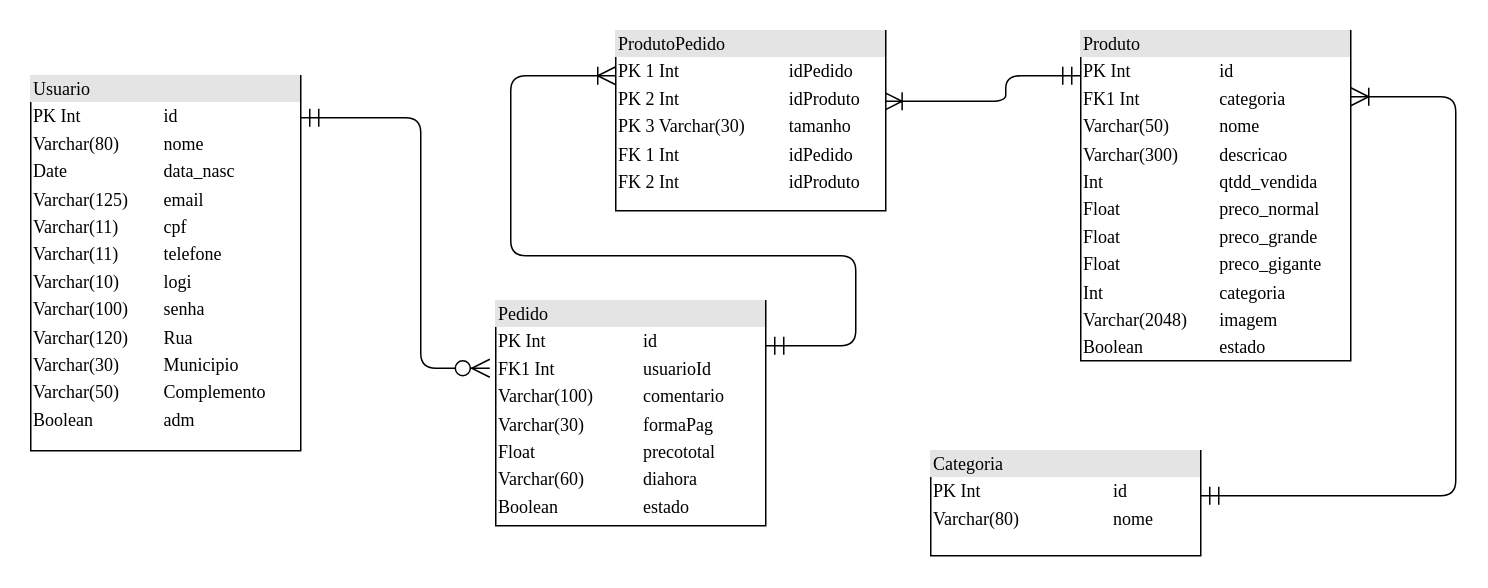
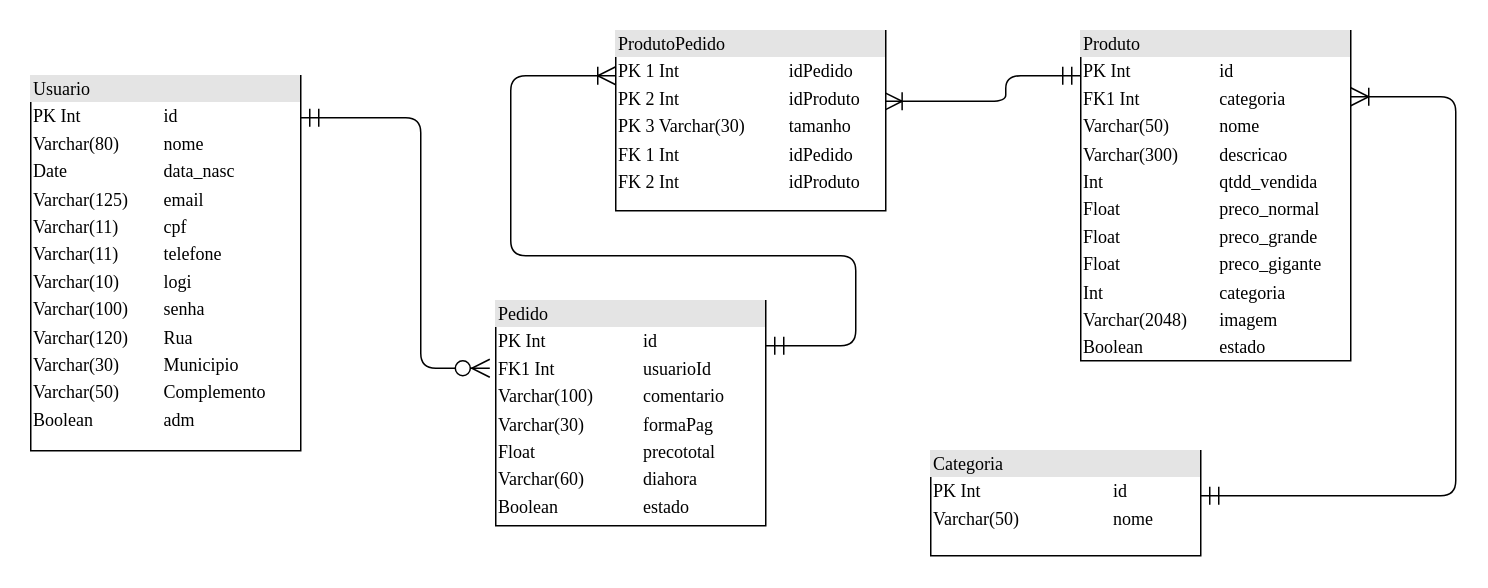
  <mxCell id="0" />
  <mxCell id="1" parent="0" />
  <mxCell id="2" style="edgeStyle=orthogonalEdgeStyle;html=1;labelBackgroundColor=none;startArrow=ERmandOne;endArrow=ERzeroToMany;fontFamily=Verdana;fontSize=12;align=left;endFill=1;exitX=1;exitY=0.112;exitDx=0;exitDy=0;exitPerimeter=0;endSize=10;startSize=10;entryX=-0.022;entryY=0.3;entryDx=0;entryDy=0;entryPerimeter=0;" parent="1" source="7" target="6" edge="1"><mxGeometry relative="1" as="geometry"><mxPoint x="220" y="80" as="sourcePoint" /><mxPoint x="280" y="250" as="targetPoint" /><Array as="points"><mxPoint x="280" y="78" /><mxPoint x="280" y="245" /></Array></mxGeometry></mxCell>
  <mxCell id="3" style="edgeStyle=orthogonalEdgeStyle;html=1;labelBackgroundColor=none;startArrow=ERmandOne;endArrow=ERoneToMany;fontFamily=Verdana;fontSize=12;align=left;exitX=1;exitY=0.2;exitDx=0;exitDy=0;exitPerimeter=0;endSize=10;startSize=10;entryX=0;entryY=0.25;entryDx=0;entryDy=0;" parent="1" source="6" target="10" edge="1"><mxGeometry relative="1" as="geometry"><Array as="points"><mxPoint x="570" y="230" /><mxPoint x="570" y="170" /><mxPoint x="340" y="170" /><mxPoint x="340" y="50" /></Array><mxPoint x="540" y="230" as="sourcePoint" /><mxPoint x="340" y="90" as="targetPoint" /></mxGeometry></mxCell>
  <mxCell id="4" style="edgeStyle=orthogonalEdgeStyle;html=1;labelBackgroundColor=none;startArrow=ERmandOne;endArrow=ERoneToMany;fontFamily=Verdana;fontSize=12;align=left;endSize=10;startSize=10;" parent="1" target="9" edge="1"><mxGeometry relative="1" as="geometry"><mxPoint x="800" y="330" as="sourcePoint" /><mxPoint x="920" y="70" as="targetPoint" /><Array as="points"><mxPoint x="970" y="330" /><mxPoint x="970" y="64" /></Array></mxGeometry></mxCell>
- <mxCell id="5" value="&lt;div style=&quot;box-sizing: border-box ; width: 100% ; background: #e4e4e4 ; padding: 2px&quot;&gt;Categoria&lt;/div&gt;&lt;table style=&quot;width: 100% ; font-size: 1em&quot; cellpadding=&quot;2&quot; cellspacing=&quot;0&quot;&gt;&lt;tbody&gt;&lt;tr&gt;&lt;td&gt;PK Int&lt;/td&gt;&lt;td&gt;id&lt;/td&gt;&lt;/tr&gt;&lt;tr&gt;&lt;td&gt;Varchar(80)&lt;/td&gt;&lt;td&gt;nome&lt;/td&gt;&lt;/tr&gt;&lt;tr&gt;&lt;td&gt;&lt;/td&gt;&lt;td&gt;&lt;/td&gt;&lt;/tr&gt;&lt;/tbody&gt;&lt;/table&gt;" style="verticalAlign=top;align=left;overflow=fill;html=1;rounded=0;shadow=0;comic=0;labelBackgroundColor=none;strokeWidth=1;fontFamily=Verdana;fontSize=12" parent="1" vertex="1"><mxGeometry x="620" y="300" width="180" height="70" as="geometry" /></mxCell>
+ <mxCell id="5" value="&lt;div style=&quot;box-sizing: border-box ; width: 100% ; background: #e4e4e4 ; padding: 2px&quot;&gt;Categoria&lt;/div&gt;&lt;table style=&quot;width: 100% ; font-size: 1em&quot; cellpadding=&quot;2&quot; cellspacing=&quot;0&quot;&gt;&lt;tbody&gt;&lt;tr&gt;&lt;td&gt;PK Int&lt;/td&gt;&lt;td&gt;id&lt;/td&gt;&lt;/tr&gt;&lt;tr&gt;&lt;td&gt;Varchar(50)&lt;/td&gt;&lt;td&gt;nome&lt;/td&gt;&lt;/tr&gt;&lt;tr&gt;&lt;td&gt;&lt;/td&gt;&lt;td&gt;&lt;/td&gt;&lt;/tr&gt;&lt;/tbody&gt;&lt;/table&gt;" style="verticalAlign=top;align=left;overflow=fill;html=1;rounded=0;shadow=0;comic=0;labelBackgroundColor=none;strokeWidth=1;fontFamily=Verdana;fontSize=12" parent="1" vertex="1"><mxGeometry x="620" y="300" width="180" height="70" as="geometry" /></mxCell>
  <mxCell id="6" value="&lt;div style=&quot;box-sizing: border-box ; width: 100% ; background: #e4e4e4 ; padding: 2px&quot;&gt;Pedido&lt;/div&gt;&lt;table style=&quot;width: 100% ; font-size: 1em&quot; cellpadding=&quot;2&quot; cellspacing=&quot;0&quot;&gt;&lt;tbody&gt;&lt;tr&gt;&lt;td&gt;PK Int&lt;/td&gt;&lt;td&gt;id&lt;/td&gt;&lt;/tr&gt;&lt;tr&gt;&lt;td&gt;FK1 Int&lt;/td&gt;&lt;td&gt;usuarioId&lt;/td&gt;&lt;/tr&gt;&lt;tr&gt;&lt;td&gt;Varchar(100)&lt;/td&gt;&lt;td&gt;comentario&lt;/td&gt;&lt;/tr&gt;&lt;tr&gt;&lt;td&gt;Varchar(30)&lt;br&gt;&lt;/td&gt;&lt;td&gt;formaPag&lt;br&gt;&lt;/td&gt;&lt;/tr&gt;&lt;tr&gt;&lt;td&gt;Float&lt;br&gt;&lt;/td&gt;&lt;td&gt;precototal&lt;/td&gt;&lt;/tr&gt;&lt;tr&gt;&lt;td&gt;Varchar(60)&lt;/td&gt;&lt;td&gt;diahora&lt;/td&gt;&lt;/tr&gt;&lt;tr&gt;&lt;td&gt;Boolean&lt;br&gt;&lt;/td&gt;&lt;td&gt;estado&lt;br&gt;&lt;/td&gt;&lt;/tr&gt;&lt;tr&gt;&lt;td&gt;&lt;/td&gt;&lt;td&gt;&lt;/td&gt;&lt;/tr&gt;&lt;/tbody&gt;&lt;/table&gt;" style="verticalAlign=top;align=left;overflow=fill;html=1;rounded=0;shadow=0;comic=0;labelBackgroundColor=none;strokeWidth=1;fontFamily=Verdana;fontSize=12" parent="1" vertex="1"><mxGeometry x="330" y="200" width="180" height="150" as="geometry" /></mxCell>
  <mxCell id="7" value="&lt;div style=&quot;box-sizing: border-box ; width: 100% ; background: #e4e4e4 ; padding: 2px&quot;&gt;Usuario&lt;/div&gt;&lt;table style=&quot;width: 100% ; font-size: 1em&quot; cellpadding=&quot;2&quot; cellspacing=&quot;0&quot;&gt;&lt;tbody&gt;&lt;tr&gt;&lt;td&gt;PK Int&lt;/td&gt;&lt;td&gt;id&lt;/td&gt;&lt;/tr&gt;&lt;tr&gt;&lt;td&gt;Varchar(80)&lt;/td&gt;&lt;td&gt;nome&lt;/td&gt;&lt;/tr&gt;&lt;tr&gt;&lt;td&gt;Date&lt;/td&gt;&lt;td&gt;data_nasc&lt;/td&gt;&lt;/tr&gt;&lt;tr&gt;&lt;td&gt;Varchar(125)&lt;br&gt;&lt;/td&gt;&lt;td&gt;email&lt;br&gt;&lt;/td&gt;&lt;/tr&gt;&lt;tr&gt;&lt;td&gt;Varchar(11)&lt;br&gt;&lt;/td&gt;&lt;td&gt;cpf&lt;/td&gt;&lt;/tr&gt;&lt;tr&gt;&lt;td&gt;Varchar(11)&lt;br&gt;&lt;/td&gt;&lt;td&gt;telefone&lt;br&gt;&lt;/td&gt;&lt;/tr&gt;&lt;tr&gt;&lt;td&gt;Varchar(10)&lt;/td&gt;&lt;td&gt;logi&lt;br&gt;&lt;/td&gt;&lt;/tr&gt;&lt;tr&gt;&lt;td&gt;Varchar(100)&lt;br&gt;&lt;/td&gt;&lt;td&gt;senha&lt;br&gt;&lt;/td&gt;&lt;/tr&gt;&lt;tr&gt;&lt;td&gt;Varchar(120)&lt;br&gt;&lt;/td&gt;&lt;td&gt;Rua&lt;br&gt;&lt;/td&gt;&lt;/tr&gt;&lt;tr&gt;&lt;td&gt;Varchar(30)&lt;br&gt;&lt;/td&gt;&lt;td&gt;Municipio&lt;br&gt;&lt;/td&gt;&lt;/tr&gt;&lt;tr&gt;&lt;td&gt;Varchar(50)&lt;br&gt;&lt;/td&gt;&lt;td&gt;Complemento&lt;/td&gt;&lt;/tr&gt;&lt;tr&gt;&lt;td&gt;Boolean&lt;/td&gt;&lt;td&gt;adm&lt;br&gt;&lt;/td&gt;&lt;/tr&gt;&lt;tr&gt;&lt;td&gt;&lt;/td&gt;&lt;td&gt;&lt;/td&gt;&lt;/tr&gt;&lt;/tbody&gt;&lt;/table&gt;" style="verticalAlign=top;align=left;overflow=fill;html=1;rounded=0;shadow=0;comic=0;labelBackgroundColor=none;strokeWidth=1;fontFamily=Verdana;fontSize=12" parent="1" vertex="1"><mxGeometry x="20" y="50" width="180" height="250" as="geometry" /></mxCell>
  <mxCell id="8" style="edgeStyle=orthogonalEdgeStyle;html=1;labelBackgroundColor=none;startArrow=ERmandOne;endArrow=ERoneToMany;fontFamily=Verdana;fontSize=12;align=left;endSize=10;startSize=10;entryX=0.994;entryY=0.392;entryDx=0;entryDy=0;entryPerimeter=0;" parent="1" target="10" edge="1"><mxGeometry relative="1" as="geometry"><mxPoint x="720" y="50" as="sourcePoint" /><mxPoint x="610" y="70" as="targetPoint" /><Array as="points"><mxPoint x="670" y="50" /><mxPoint x="670" y="67" /></Array></mxGeometry></mxCell>
  <mxCell id="9" value="&lt;div style=&quot;box-sizing: border-box ; width: 100% ; background: #e4e4e4 ; padding: 2px&quot;&gt;Produto&lt;/div&gt;&lt;table style=&quot;width: 100% ; font-size: 1em&quot; cellpadding=&quot;2&quot; cellspacing=&quot;0&quot;&gt;&lt;tbody&gt;&lt;tr&gt;&lt;td&gt;PK Int&lt;/td&gt;&lt;td&gt;id&lt;/td&gt;&lt;/tr&gt;&lt;tr&gt;&lt;td&gt;FK1 Int&lt;/td&gt;&lt;td&gt;categoria&lt;/td&gt;&lt;/tr&gt;&lt;tr&gt;&lt;td&gt;Varchar(50)&lt;/td&gt;&lt;td&gt;nome&lt;/td&gt;&lt;/tr&gt;&lt;tr&gt;&lt;td&gt;Varchar(300)&lt;br&gt;&lt;/td&gt;&lt;td&gt;descricao&lt;br&gt;&lt;/td&gt;&lt;/tr&gt;&lt;tr&gt;&lt;td&gt;Int&lt;/td&gt;&lt;td&gt;qtdd_vendida&lt;br&gt;&lt;/td&gt;&lt;/tr&gt;&lt;tr&gt;&lt;td&gt;Float&lt;/td&gt;&lt;td&gt;preco_normal&lt;br&gt;&lt;/td&gt;&lt;/tr&gt;&lt;tr&gt;&lt;td&gt;Float&lt;br&gt;&lt;/td&gt;&lt;td&gt;preco_grande&lt;br&gt;&lt;/td&gt;&lt;/tr&gt;&lt;tr&gt;&lt;td&gt;Float&lt;br&gt;&lt;/td&gt;&lt;td&gt;preco_gigante&lt;br&gt;&lt;/td&gt;&lt;/tr&gt;&lt;tr&gt;&lt;td&gt;Int&lt;br&gt;&lt;/td&gt;&lt;td&gt;categoria&lt;br&gt;&lt;/td&gt;&lt;/tr&gt;&lt;tr&gt;&lt;td&gt;Varchar(2048)&lt;/td&gt;&lt;td&gt;imagem&lt;br&gt;&lt;/td&gt;&lt;/tr&gt;&lt;tr&gt;&lt;td&gt;Boolean&lt;/td&gt;&lt;td&gt;estado&lt;br&gt;&lt;/td&gt;&lt;/tr&gt;&lt;tr&gt;&lt;td&gt;&lt;/td&gt;&lt;td&gt;&lt;br&gt;&lt;/td&gt;&lt;/tr&gt;&lt;/tbody&gt;&lt;/table&gt;" style="verticalAlign=top;align=left;overflow=fill;html=1;rounded=0;shadow=0;comic=0;labelBackgroundColor=none;strokeWidth=1;fontFamily=Verdana;fontSize=12" parent="1" vertex="1"><mxGeometry x="720" y="20" width="180" height="220" as="geometry" /></mxCell>
  <mxCell id="10" value="&lt;div style=&quot;box-sizing: border-box ; width: 100% ; background: #e4e4e4 ; padding: 2px&quot;&gt;ProdutoPedido&lt;/div&gt;&lt;table style=&quot;width: 100% ; font-size: 1em&quot; cellpadding=&quot;2&quot; cellspacing=&quot;0&quot;&gt;&lt;tbody&gt;&lt;tr&gt;&lt;td&gt;PK 1 Int&lt;/td&gt;&lt;td&gt;idPedido&lt;/td&gt;&lt;/tr&gt;&lt;tr&gt;&lt;td&gt;PK 2 Int&lt;/td&gt;&lt;td&gt;idProduto&lt;/td&gt;&lt;/tr&gt;&lt;tr&gt;&lt;td&gt;PK 3 Varchar(30)&lt;/td&gt;&lt;td&gt;tamanho&lt;/td&gt;&lt;/tr&gt;&lt;tr&gt;&lt;td&gt;FK 1 Int&lt;/td&gt;&lt;td&gt;idPedido&lt;/td&gt;&lt;/tr&gt;&lt;tr&gt;&lt;td&gt;FK 2 Int&lt;/td&gt;&lt;td&gt;idProduto&lt;br&gt;&lt;/td&gt;&lt;/tr&gt;&lt;tr&gt;&lt;td&gt;&lt;/td&gt;&lt;td&gt;&lt;/td&gt;&lt;/tr&gt;&lt;/tbody&gt;&lt;/table&gt;" style="verticalAlign=top;align=left;overflow=fill;html=1;rounded=0;shadow=0;comic=0;labelBackgroundColor=none;strokeWidth=1;fontFamily=Verdana;fontSize=12" parent="1" vertex="1"><mxGeometry x="410" y="20" width="180" height="120" as="geometry" /></mxCell>
